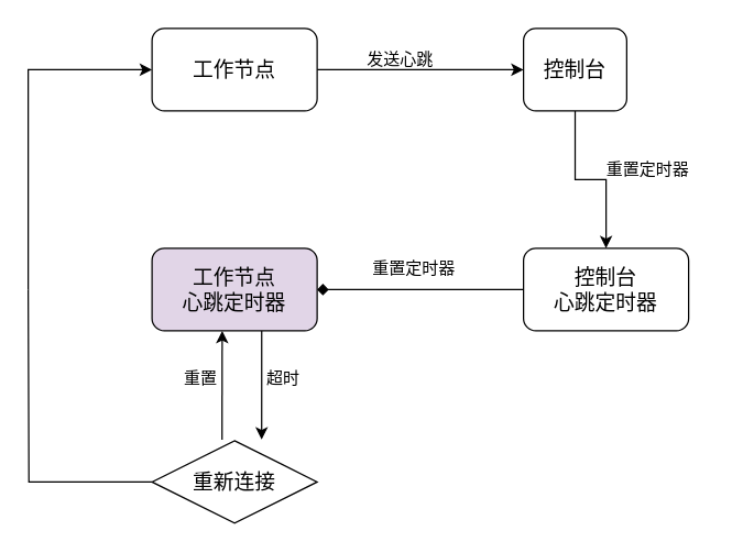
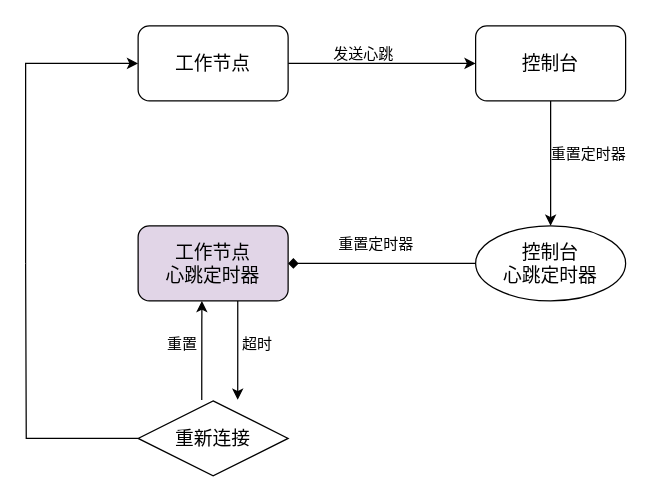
  <mxCell id="0" />
  <mxCell id="1" parent="0" />
  <mxCell id="2" style="edgeStyle=orthogonalEdgeStyle;rounded=0;orthogonalLoop=1;jettySize=auto;html=1;entryX=0;entryY=0.5;entryDx=0;entryDy=0;" parent="1" source="3" target="5" edge="1"><mxGeometry relative="1" as="geometry" /></mxCell>
  <mxCell id="3" value="&lt;font style=&quot;font-size: 15px;&quot;&gt;工作节点&lt;/font&gt;" style="rounded=1;whiteSpace=wrap;html=1;" parent="1" vertex="1"><mxGeometry x="110" y="20" width="120" height="60" as="geometry" /></mxCell>
  <mxCell id="4" style="edgeStyle=orthogonalEdgeStyle;rounded=0;orthogonalLoop=1;jettySize=auto;html=1;entryX=0.5;entryY=0;entryDx=0;entryDy=0;" parent="1" source="5" target="10" edge="1"><mxGeometry relative="1" as="geometry" /></mxCell>
- <mxCell id="5" value="&lt;font style=&quot;font-size: 15px;&quot;&gt;控制台&lt;/font&gt;" style="rounded=1;whiteSpace=wrap;html=1;" parent="1" vertex="1"><mxGeometry x="380" y="20" width="75" height="60" as="geometry" /></mxCell>
+ <mxCell id="5" value="&lt;font style=&quot;font-size: 15px;&quot;&gt;控制台&lt;/font&gt;" style="rounded=1;whiteSpace=wrap;html=1;" parent="1" vertex="1"><mxGeometry x="380" y="20" width="120" height="60" as="geometry" /></mxCell>
  <mxCell id="6" style="edgeStyle=orthogonalEdgeStyle;rounded=0;orthogonalLoop=1;jettySize=auto;html=1;entryX=0;entryY=0.5;entryDx=0;entryDy=0;" parent="1" target="3" edge="1"><mxGeometry relative="1" as="geometry"><mxPoint x="20" y="210" as="sourcePoint" /><mxPoint x="80" y="50" as="targetPoint" /><Array as="points"><mxPoint x="20" y="210" /><mxPoint x="20" y="50" /></Array></mxGeometry></mxCell>
  <mxCell id="7" style="edgeStyle=orthogonalEdgeStyle;rounded=0;orthogonalLoop=1;jettySize=auto;html=1;entryX=0.664;entryY=-0.014;entryDx=0;entryDy=0;entryPerimeter=0;" parent="1" source="8" target="12" edge="1"><mxGeometry relative="1" as="geometry"><Array as="points"><mxPoint x="190" y="280" /></Array></mxGeometry></mxCell>
  <mxCell id="8" value="&lt;font style=&quot;font-size: 15px;&quot;&gt;工作节点&lt;br&gt;心跳定时器&lt;/font&gt;" style="rounded=1;whiteSpace=wrap;html=1;fillColor=#e1d5e7;" parent="1" vertex="1"><mxGeometry x="110" y="180" width="120" height="60" as="geometry" /></mxCell>
  <mxCell id="9" style="edgeStyle=orthogonalEdgeStyle;rounded=0;orthogonalLoop=1;jettySize=auto;html=1;entryX=1;entryY=0.5;entryDx=0;entryDy=0;endArrow=diamond;" parent="1" source="10" target="8" edge="1"><mxGeometry relative="1" as="geometry" /></mxCell>
- <mxCell id="10" value="&lt;span style=&quot;font-size: 15px;&quot;&gt;控制台&lt;br&gt;心跳定时器&lt;/span&gt;" style="rounded=1;whiteSpace=wrap;html=1;" parent="1" vertex="1"><mxGeometry x="380" y="180" width="120" height="60" as="geometry" /></mxCell>
+ <mxCell id="10" value="&lt;span style=&quot;font-size: 15px;&quot;&gt;控制台&lt;br&gt;心跳定时器&lt;/span&gt;" style="ellipse;whiteSpace=wrap;html=1;" parent="1" vertex="1"><mxGeometry x="380" y="180" width="120" height="60" as="geometry" /></mxCell>
  <mxCell id="11" style="edgeStyle=orthogonalEdgeStyle;rounded=0;orthogonalLoop=1;jettySize=auto;html=1;endArrow=none;endFill=0;" parent="1" source="12" edge="1"><mxGeometry relative="1" as="geometry"><mxPoint x="20" y="210" as="targetPoint" /></mxGeometry></mxCell>
  <mxCell id="12" value="&lt;font style=&quot;font-size: 15px;&quot;&gt;重新连接&lt;/font&gt;" style="rhombus;whiteSpace=wrap;html=1;" parent="1" vertex="1"><mxGeometry x="110" y="320" width="120" height="60" as="geometry" /></mxCell>
  <mxCell id="13" value="超时" style="text;html=1;align=center;verticalAlign=middle;resizable=0;points=[];autosize=1;strokeColor=none;fillColor=none;" parent="1" vertex="1"><mxGeometry x="180" y="260" width="50" height="30" as="geometry" /></mxCell>
  <mxCell id="14" value="发送心跳" style="text;html=1;align=center;verticalAlign=middle;resizable=0;points=[];autosize=1;strokeColor=none;fillColor=none;" parent="1" vertex="1"><mxGeometry x="255" y="28" width="70" height="30" as="geometry" /></mxCell>
  <mxCell id="15" value="重置定时器" style="text;html=1;align=center;verticalAlign=middle;resizable=0;points=[];autosize=1;strokeColor=none;fillColor=none;" parent="1" vertex="1"><mxGeometry x="260" y="180" width="80" height="30" as="geometry" /></mxCell>
  <mxCell id="16" value="重置定时器" style="text;html=1;align=center;verticalAlign=middle;resizable=0;points=[];autosize=1;strokeColor=none;fillColor=none;" vertex="1" parent="1"><mxGeometry x="430" y="108" width="80" height="30" as="geometry" /></mxCell>
  <mxCell id="17" value="" style="endArrow=classic;html=1;rounded=0;exitX=0.424;exitY=-0.011;exitDx=0;exitDy=0;exitPerimeter=0;" edge="1" parent="1" source="12"><mxGeometry width="50" height="50" relative="1" as="geometry"><mxPoint x="210" y="270" as="sourcePoint" /><mxPoint x="161" y="240" as="targetPoint" /></mxGeometry></mxCell>
  <mxCell id="18" value="重置" style="text;html=1;align=center;verticalAlign=middle;resizable=0;points=[];autosize=1;strokeColor=none;fillColor=none;" vertex="1" parent="1"><mxGeometry x="120" y="260" width="50" height="30" as="geometry" /></mxCell>
